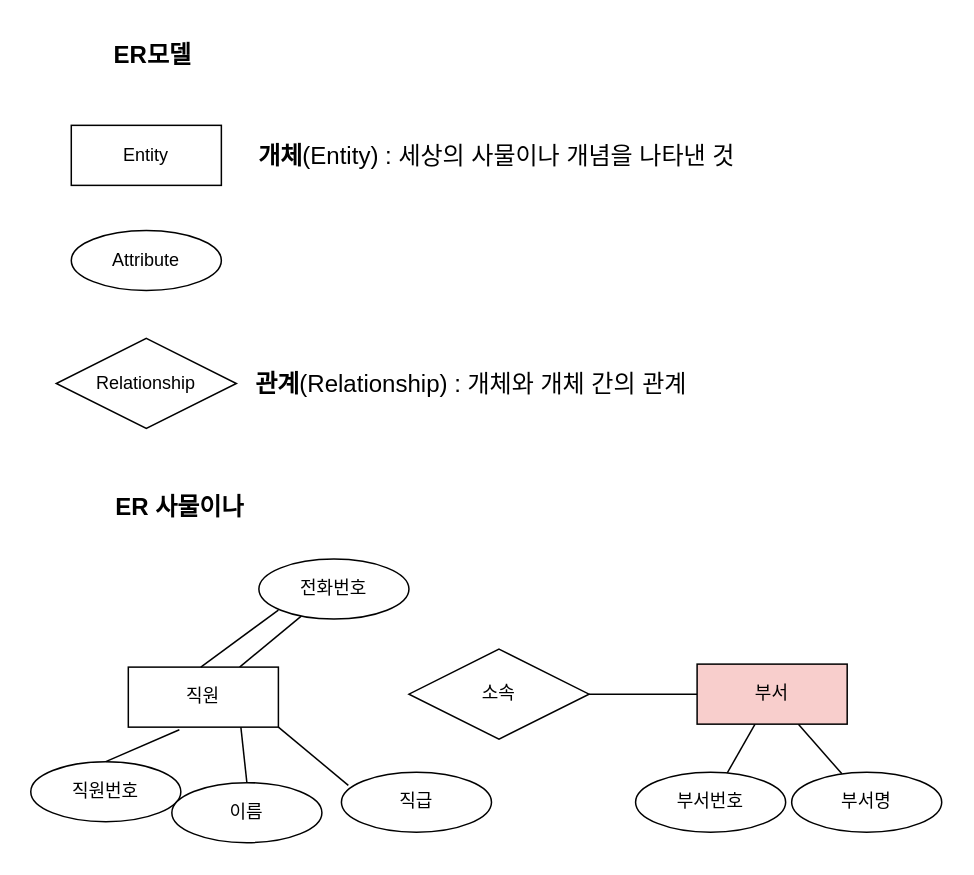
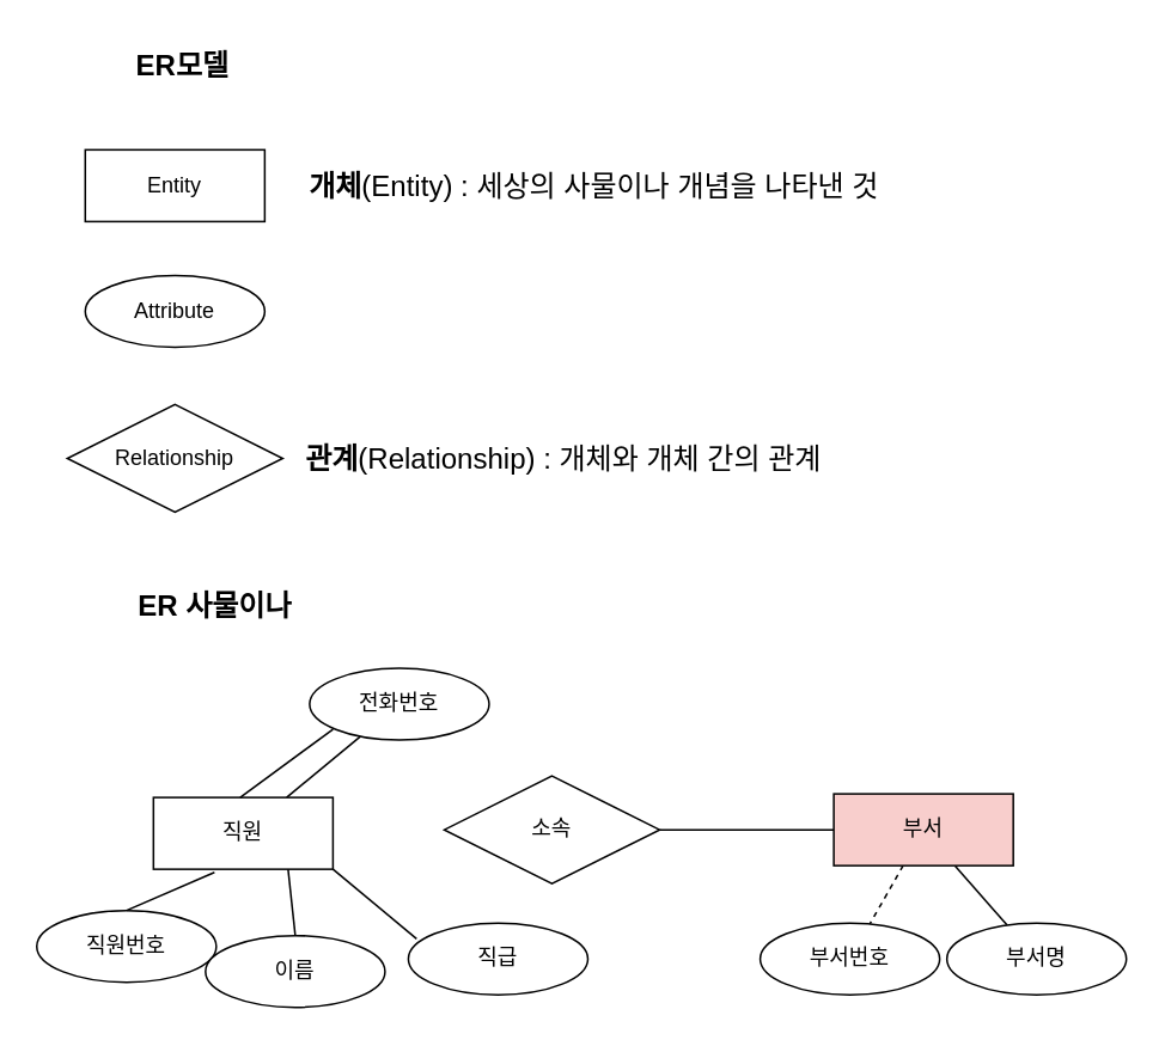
  <mxCell id="0" />
  <mxCell id="1" parent="0" />
  <mxCell id="2" value="Entity" style="whiteSpace=wrap;html=1;align=center;" vertex="1" parent="1"><mxGeometry x="47" y="83" width="100" height="40" as="geometry" /></mxCell>
  <mxCell id="3" value="&lt;b&gt;개체&lt;/b&gt;(Entity) : 세상의 사물이나 개념을 나타낸 것" style="text;html=1;align=left;verticalAlign=middle;resizable=0;points=[];autosize=1;strokeColor=none;fillColor=none;fontSize=16;" vertex="1" parent="1"><mxGeometry x="170" y="87.5" width="356" height="31" as="geometry" /></mxCell>
  <mxCell id="4" value="Attribute" style="ellipse;whiteSpace=wrap;html=1;align=center;" vertex="1" parent="1"><mxGeometry x="47" y="153" width="100" height="40" as="geometry" /></mxCell>
  <mxCell id="5" value="Relationship" style="shape=rhombus;perimeter=rhombusPerimeter;whiteSpace=wrap;html=1;align=center;" vertex="1" parent="1"><mxGeometry x="37" y="225" width="120" height="60" as="geometry" /></mxCell>
  <mxCell id="6" value="&lt;b&gt;관계&lt;/b&gt;(Relationship) : 개체와 개체 간의 관계" style="text;html=1;align=left;verticalAlign=middle;resizable=0;points=[];autosize=1;strokeColor=none;fillColor=none;fontSize=16;" vertex="1" parent="1"><mxGeometry x="168" y="239.5" width="319" height="31" as="geometry" /></mxCell>
  <mxCell id="7" value="&lt;b&gt;ER모델&lt;/b&gt;" style="text;html=1;align=center;verticalAlign=middle;resizable=0;points=[];autosize=1;strokeColor=none;fillColor=none;fontSize=16;" vertex="1" parent="1"><mxGeometry x="65" y="20" width="72" height="31" as="geometry" /></mxCell>
  <mxCell id="8" style="edgeStyle=none;curved=1;rounded=0;orthogonalLoop=1;jettySize=auto;html=1;fontSize=12;startSize=8;endSize=8;startArrow=none;startFill=0;endArrow=none;endFill=0;" edge="1" parent="1" source="9" target="14"><mxGeometry relative="1" as="geometry" /></mxCell>
  <mxCell id="9" value="직원" style="whiteSpace=wrap;html=1;align=center;" vertex="1" parent="1"><mxGeometry x="85" y="444" width="100" height="40" as="geometry" /></mxCell>
  <mxCell id="10" value="&lt;b&gt;ER 사물이나&lt;/b&gt;" style="text;html=1;align=center;verticalAlign=middle;resizable=0;points=[];autosize=1;strokeColor=none;fillColor=none;fontSize=16;" vertex="1" parent="1"><mxGeometry x="56" y="321" width="125" height="31" as="geometry" /></mxCell>
  <mxCell id="11" value="직원번호" style="ellipse;whiteSpace=wrap;html=1;align=center;" vertex="1" parent="1"><mxGeometry x="20" y="507" width="100" height="40" as="geometry" /></mxCell>
  <mxCell id="12" value="이름" style="ellipse;whiteSpace=wrap;html=1;align=center;" vertex="1" parent="1"><mxGeometry x="114" y="521" width="100" height="40" as="geometry" /></mxCell>
  <mxCell id="13" value="직급" style="ellipse;whiteSpace=wrap;html=1;align=center;" vertex="1" parent="1"><mxGeometry x="227" y="514" width="100" height="40" as="geometry" /></mxCell>
  <mxCell id="14" value="전화번호" style="ellipse;whiteSpace=wrap;html=1;align=center;" vertex="1" parent="1"><mxGeometry x="172" y="372" width="100" height="40" as="geometry" /></mxCell>
  <mxCell id="15" value="" style="endArrow=none;html=1;rounded=0;fontSize=12;startSize=8;endSize=8;curved=1;exitX=0.5;exitY=0;exitDx=0;exitDy=0;entryX=0;entryY=0.5;entryDx=0;entryDy=0;startArrow=none;startFill=0;endFill=0;" edge="1" parent="1"><mxGeometry relative="1" as="geometry"><mxPoint x="133.31" y="444" as="sourcePoint" /><mxPoint x="185" y="406" as="targetPoint" /></mxGeometry></mxCell>
  <mxCell id="16" value="" style="endArrow=none;html=1;rounded=0;fontSize=12;startSize=8;endSize=8;curved=1;exitX=1;exitY=1;exitDx=0;exitDy=0;entryX=0.046;entryY=0.219;entryDx=0;entryDy=0;entryPerimeter=0;startArrow=none;startFill=0;endFill=0;" edge="1" parent="1" source="9" target="13"><mxGeometry relative="1" as="geometry"><mxPoint x="165" y="479" as="sourcePoint" /><mxPoint x="241.69" y="465" as="targetPoint" /></mxGeometry></mxCell>
  <mxCell id="17" value="" style="endArrow=none;html=1;rounded=0;fontSize=12;startSize=8;endSize=8;curved=1;entryX=0.75;entryY=1;entryDx=0;entryDy=0;exitX=0.5;exitY=0;exitDx=0;exitDy=0;startArrow=none;startFill=0;endFill=0;" edge="1" parent="1" source="12" target="9"><mxGeometry relative="1" as="geometry"><mxPoint x="181" y="497" as="sourcePoint" /><mxPoint x="225" y="486" as="targetPoint" /></mxGeometry></mxCell>
  <mxCell id="18" value="" style="endArrow=none;html=1;rounded=0;fontSize=12;startSize=8;endSize=8;curved=1;exitX=0.5;exitY=0;exitDx=0;exitDy=0;entryX=0.34;entryY=1.044;entryDx=0;entryDy=0;entryPerimeter=0;startArrow=none;startFill=0;endFill=0;" edge="1" parent="1" source="11" target="9"><mxGeometry relative="1" as="geometry"><mxPoint x="60" y="498" as="sourcePoint" /><mxPoint x="136.69" y="484" as="targetPoint" /></mxGeometry></mxCell>
- <mxCell id="19" style="edgeStyle=none;curved=1;rounded=0;orthogonalLoop=1;jettySize=auto;html=1;fontSize=12;startSize=8;endSize=8;startArrow=none;startFill=0;endArrow=none;endFill=0;" edge="1" parent="1" source="22" target="23"><mxGeometry relative="1" as="geometry" /></mxCell>
+ <mxCell id="19" style="edgeStyle=none;curved=1;rounded=0;orthogonalLoop=1;jettySize=auto;html=1;fontSize=12;startSize=8;endSize=8;startArrow=none;startFill=0;endArrow=none;endFill=0;dashed=1;" edge="1" parent="1" source="22" target="23"><mxGeometry relative="1" as="geometry" /></mxCell>
  <mxCell id="20" style="edgeStyle=none;curved=1;rounded=0;orthogonalLoop=1;jettySize=auto;html=1;fontSize=12;startSize=8;endSize=8;startArrow=none;startFill=0;endArrow=none;endFill=0;" edge="1" parent="1" source="22" target="24"><mxGeometry relative="1" as="geometry" /></mxCell>
  <mxCell id="21" style="edgeStyle=none;curved=1;rounded=0;orthogonalLoop=1;jettySize=auto;html=1;entryX=1;entryY=0.5;entryDx=0;entryDy=0;fontSize=12;startSize=8;endSize=8;startArrow=none;startFill=0;endArrow=none;endFill=0;" edge="1" parent="1" source="22" target="25"><mxGeometry relative="1" as="geometry" /></mxCell>
  <mxCell id="22" value="부서" style="whiteSpace=wrap;html=1;align=center;fillColor=#f8cecc;" vertex="1" parent="1"><mxGeometry x="464" y="442" width="100" height="40" as="geometry" /></mxCell>
  <mxCell id="23" value="부서번호" style="ellipse;whiteSpace=wrap;html=1;align=center;" vertex="1" parent="1"><mxGeometry x="423" y="514" width="100" height="40" as="geometry" /></mxCell>
  <mxCell id="24" value="부서명" style="ellipse;whiteSpace=wrap;html=1;align=center;" vertex="1" parent="1"><mxGeometry x="527" y="514" width="100" height="40" as="geometry" /></mxCell>
- <mxCell id="25" value="소속" style="shape=rhombus;perimeter=rhombusPerimeter;whiteSpace=wrap;html=1;align=center;" vertex="1" parent="1"><mxGeometry x="272" y="432" width="120" height="60" as="geometry" /></mxCell>
+ <mxCell id="25" value="소속" style="shape=rhombus;perimeter=rhombusPerimeter;whiteSpace=wrap;html=1;align=center;" vertex="1" parent="1"><mxGeometry x="247" y="432" width="120" height="60" as="geometry" /></mxCell>
